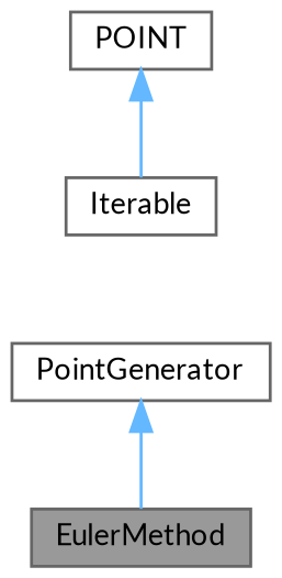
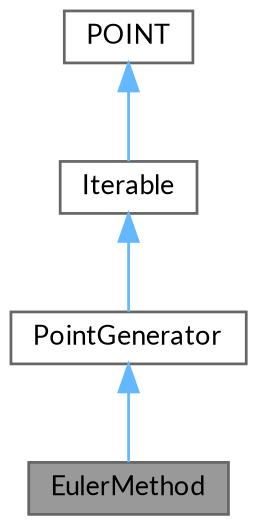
  digraph {
    fontname=Lato
    node [color=gray40 fillcolor=white fontname=Lato fontsize=10 shape=box style=filled]
    edge [color=steelblue1 dir=back fontname=Lato fontsize=10 labelfontname=Helvetica labelfontsize=10 style=solid]
    n1 [fillcolor=grey60 fontcolor=black height=0.2 label=EulerMethod width=0.4]
    n2 [height=0.2 label=PointGenerator width=0.4]
    n3 [height=0.2 label=Iterable width=0.4]
    n4 [height=0.2 label=POINT width=0.4]
    n2 -> n1
+   n3 -> n2
    n4 -> n3
  }
